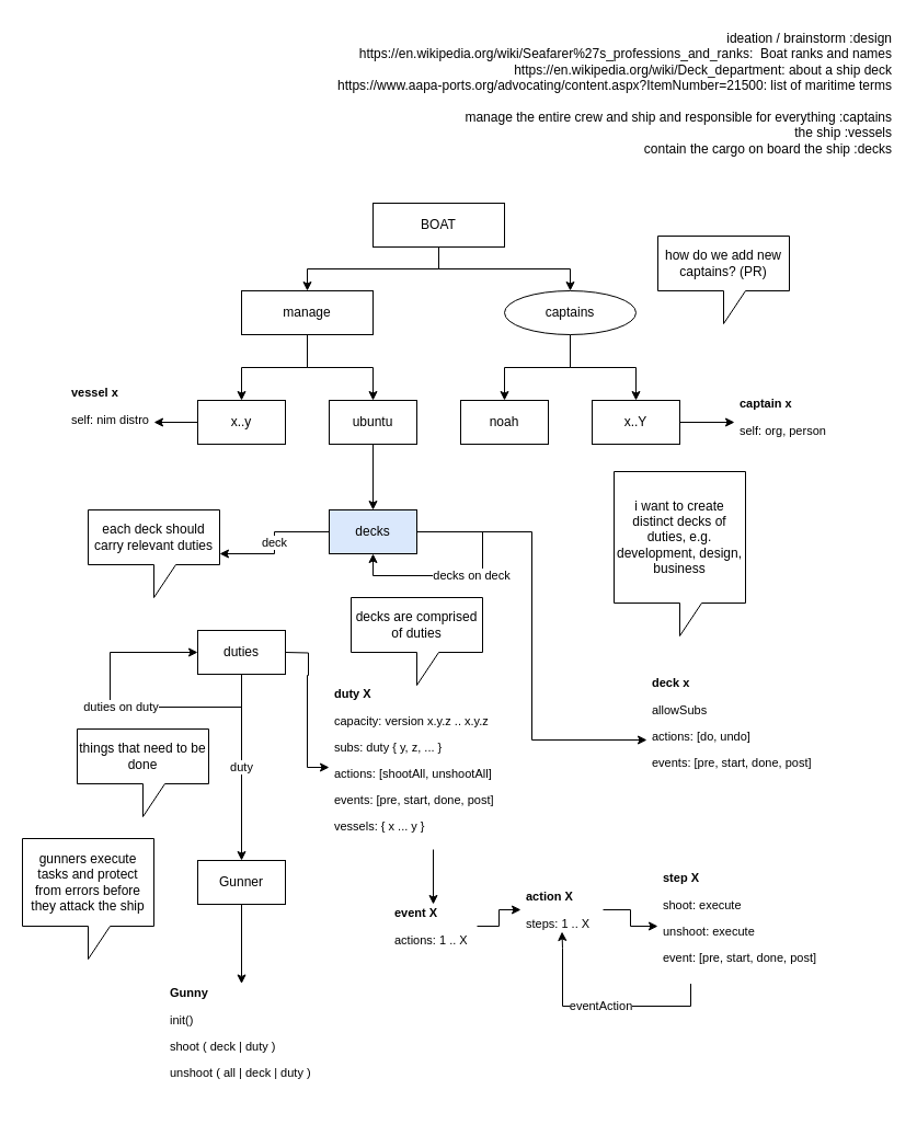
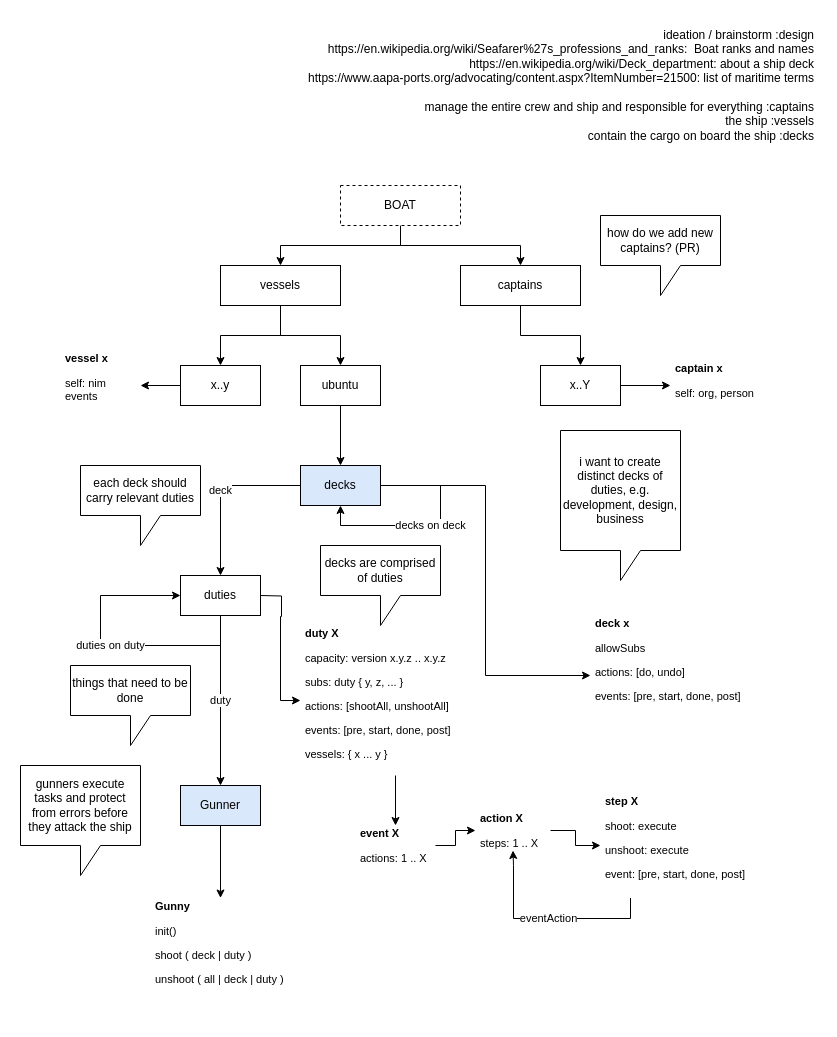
  <mxCell id="0" />
  <mxCell id="1" parent="0" />
  <mxCell id="2" value="&amp;nbsp;ideation / brainstorm :design&lt;br&gt;https://en.wikipedia.org/wiki/Seafarer%27s_professions_and_ranks:&amp;nbsp; Boat ranks and names&lt;br&gt;https://en.wikipedia.org/wiki/Deck_department: about a ship deck&lt;br&gt;https://www.aapa-ports.org/advocating/content.aspx?ItemNumber=21500: list of maritime terms&lt;br&gt;&lt;br&gt;&amp;nbsp; manage the entire crew and ship and responsible for everything :captains&lt;br&gt;&amp;nbsp;the ship :vessels&lt;br&gt;&amp;nbsp;contain the cargo on board the ship :decks" style="text;html=1;align=right;verticalAlign=middle;resizable=0;points=[];autosize=1;strokeColor=none;fillColor=none;" parent="1" vertex="1"><mxGeometry x="285" y="20" width="530" height="130" as="geometry" /></mxCell>
  <mxCell id="3" value="" style="edgeStyle=orthogonalEdgeStyle;rounded=0;orthogonalLoop=1;jettySize=auto;html=1;" parent="1" source="5" target="8" edge="1"><mxGeometry relative="1" as="geometry" /></mxCell>
  <mxCell id="4" style="edgeStyle=orthogonalEdgeStyle;rounded=0;orthogonalLoop=1;jettySize=auto;html=1;" parent="1" source="5" target="11" edge="1"><mxGeometry relative="1" as="geometry" /></mxCell>
- <mxCell id="5" value="BOAT" style="whiteSpace=wrap;html=1;" parent="1" vertex="1"><mxGeometry x="340" y="185" width="120" height="40" as="geometry" /></mxCell>
+ <mxCell id="5" value="BOAT" style="whiteSpace=wrap;html=1;dashed=1;" parent="1" vertex="1"><mxGeometry x="340" y="185" width="120" height="40" as="geometry" /></mxCell>
  <mxCell id="6" value="" style="edgeStyle=orthogonalEdgeStyle;rounded=0;orthogonalLoop=1;jettySize=auto;html=1;entryX=0.5;entryY=0;entryDx=0;entryDy=0;" parent="1" source="8" target="13" edge="1"><mxGeometry relative="1" as="geometry"><Array as="points"><mxPoint x="280" y="335" /><mxPoint x="220" y="335" /></Array></mxGeometry></mxCell>
  <mxCell id="7" value="" style="edgeStyle=orthogonalEdgeStyle;rounded=0;orthogonalLoop=1;jettySize=auto;html=1;" parent="1" source="8" target="15" edge="1"><mxGeometry relative="1" as="geometry" /></mxCell>
- <mxCell id="8" value="manage" style="whiteSpace=wrap;html=1;" parent="1" vertex="1"><mxGeometry x="220" y="265" width="120" height="40" as="geometry" /></mxCell>
- <mxCell id="9" value="" style="edgeStyle=orthogonalEdgeStyle;rounded=0;orthogonalLoop=1;jettySize=auto;html=1;" parent="1" source="11" target="16" edge="1"><mxGeometry relative="1" as="geometry" /></mxCell>
+ <mxCell id="8" value="vessels" style="whiteSpace=wrap;html=1;" parent="1" vertex="1"><mxGeometry x="220" y="265" width="120" height="40" as="geometry" /></mxCell>
  <mxCell id="10" style="edgeStyle=orthogonalEdgeStyle;rounded=0;orthogonalLoop=1;jettySize=auto;html=1;" parent="1" source="11" target="18" edge="1"><mxGeometry relative="1" as="geometry" /></mxCell>
- <mxCell id="11" value="captains" style="ellipse;whiteSpace=wrap;html=1;" parent="1" vertex="1"><mxGeometry x="460" y="265" width="120" height="40" as="geometry" /></mxCell>
+ <mxCell id="11" value="captains" style="whiteSpace=wrap;html=1;" parent="1" vertex="1"><mxGeometry x="460" y="265" width="120" height="40" as="geometry" /></mxCell>
  <mxCell id="12" style="edgeStyle=orthogonalEdgeStyle;rounded=0;orthogonalLoop=1;jettySize=auto;html=1;entryX=1;entryY=0.5;entryDx=0;entryDy=0;fontSize=11;" edge="1" parent="1" source="13" target="45"><mxGeometry relative="1" as="geometry" /></mxCell>
  <mxCell id="13" value="x..y" style="whiteSpace=wrap;html=1;" parent="1" vertex="1"><mxGeometry x="180" y="365" width="80" height="40" as="geometry" /></mxCell>
  <mxCell id="14" value="" style="edgeStyle=orthogonalEdgeStyle;rounded=0;orthogonalLoop=1;jettySize=auto;html=1;" parent="1" source="15" target="23" edge="1"><mxGeometry relative="1" as="geometry" /></mxCell>
  <mxCell id="15" value="ubuntu" style="whiteSpace=wrap;html=1;" parent="1" vertex="1"><mxGeometry x="300" y="365" width="80" height="40" as="geometry" /></mxCell>
- <mxCell id="16" value="noah" style="whiteSpace=wrap;html=1;" parent="1" vertex="1"><mxGeometry x="420" y="365" width="80" height="40" as="geometry" /></mxCell>
  <mxCell id="17" style="edgeStyle=orthogonalEdgeStyle;rounded=0;orthogonalLoop=1;jettySize=auto;html=1;fontSize=11;" edge="1" parent="1" source="18" target="46"><mxGeometry relative="1" as="geometry" /></mxCell>
  <mxCell id="18" value="x..Y" style="whiteSpace=wrap;html=1;" parent="1" vertex="1"><mxGeometry x="540" y="365" width="80" height="40" as="geometry" /></mxCell>
  <mxCell id="19" value="each deck should carry relevant duties" style="shape=callout;whiteSpace=wrap;html=1;perimeter=calloutPerimeter;" parent="1" vertex="1"><mxGeometry x="80" y="465" width="120" height="80" as="geometry" /></mxCell>
- <mxCell id="20" value="deck" style="edgeStyle=orthogonalEdgeStyle;rounded=0;orthogonalLoop=1;jettySize=auto;html=1;" parent="1" source="23" target="19" edge="1"><mxGeometry relative="1" as="geometry" /></mxCell>
+ <mxCell id="20" value="deck" style="edgeStyle=orthogonalEdgeStyle;rounded=0;orthogonalLoop=1;jettySize=auto;html=1;" parent="1" source="23" target="26" edge="1"><mxGeometry relative="1" as="geometry" /></mxCell>
  <mxCell id="21" value="decks on deck" style="edgeStyle=orthogonalEdgeStyle;rounded=0;orthogonalLoop=1;jettySize=auto;html=1;fontSize=11;entryX=0.5;entryY=1;entryDx=0;entryDy=0;" edge="1" parent="1" source="23" target="23"><mxGeometry relative="1" as="geometry"><mxPoint x="490" y="495" as="targetPoint" /><Array as="points"><mxPoint x="440" y="485" /><mxPoint x="440" y="525" /><mxPoint x="340" y="525" /></Array></mxGeometry></mxCell>
  <mxCell id="22" style="edgeStyle=orthogonalEdgeStyle;rounded=0;orthogonalLoop=1;jettySize=auto;html=1;entryX=0;entryY=0.5;entryDx=0;entryDy=0;fontSize=11;" edge="1" parent="1" source="23" target="37"><mxGeometry relative="1" as="geometry"><Array as="points"><mxPoint x="485" y="485" /><mxPoint x="485" y="675" /></Array></mxGeometry></mxCell>
  <mxCell id="23" value="decks" style="whiteSpace=wrap;html=1;fillColor=#dae8fc;" parent="1" vertex="1"><mxGeometry x="300" y="465" width="80" height="40" as="geometry" /></mxCell>
  <mxCell id="24" value="duty" style="edgeStyle=orthogonalEdgeStyle;rounded=0;orthogonalLoop=1;jettySize=auto;html=1;entryX=0.5;entryY=0;entryDx=0;entryDy=0;" parent="1" source="26" target="32" edge="1"><mxGeometry relative="1" as="geometry"><mxPoint x="220" y="665" as="targetPoint" /></mxGeometry></mxCell>
  <mxCell id="25" value="duties on duty" style="edgeStyle=orthogonalEdgeStyle;rounded=0;orthogonalLoop=1;jettySize=auto;html=1;fontSize=11;entryX=0;entryY=0.5;entryDx=0;entryDy=0;" edge="1" parent="1" source="26" target="26"><mxGeometry relative="1" as="geometry"><mxPoint x="50" y="585" as="targetPoint" /><Array as="points"><mxPoint x="220" y="645" /><mxPoint x="100" y="645" /><mxPoint x="100" y="595" /></Array></mxGeometry></mxCell>
  <mxCell id="26" value="duties" style="whiteSpace=wrap;html=1;" parent="1" vertex="1"><mxGeometry x="180" y="575" width="80" height="40" as="geometry" /></mxCell>
  <mxCell id="27" value="things that need to be done" style="shape=callout;whiteSpace=wrap;html=1;perimeter=calloutPerimeter;" parent="1" vertex="1"><mxGeometry x="70" y="665" width="120" height="80" as="geometry" /></mxCell>
  <mxCell id="28" style="edgeStyle=orthogonalEdgeStyle;rounded=0;orthogonalLoop=1;jettySize=auto;html=1;entryX=0;entryY=0.5;entryDx=0;entryDy=0;" edge="1" parent="1" target="35"><mxGeometry relative="1" as="geometry"><mxPoint x="260" y="595" as="sourcePoint" /></mxGeometry></mxCell>
  <mxCell id="29" value="decks are comprised of duties" style="shape=callout;whiteSpace=wrap;html=1;perimeter=calloutPerimeter;" parent="1" vertex="1"><mxGeometry x="320" y="545" width="120" height="80" as="geometry" /></mxCell>
  <mxCell id="30" value="i want to create distinct decks of duties, e.g. development, design, business" style="shape=callout;whiteSpace=wrap;html=1;perimeter=calloutPerimeter;" parent="1" vertex="1"><mxGeometry x="560" y="430" width="120" height="150" as="geometry" /></mxCell>
  <mxCell id="31" style="edgeStyle=orthogonalEdgeStyle;rounded=0;orthogonalLoop=1;jettySize=auto;html=1;fontSize=11;" edge="1" parent="1" source="32" target="44"><mxGeometry relative="1" as="geometry" /></mxCell>
- <mxCell id="32" value="Gunner" style="whiteSpace=wrap;html=1;" parent="1" vertex="1"><mxGeometry x="180" y="785" width="80" height="40" as="geometry" /></mxCell>
+ <mxCell id="32" value="Gunner" style="whiteSpace=wrap;html=1;fillColor=#dae8fc;" parent="1" vertex="1"><mxGeometry x="180" y="785" width="80" height="40" as="geometry" /></mxCell>
  <mxCell id="33" value="gunners execute tasks and protect from errors before they attack the ship" style="shape=callout;whiteSpace=wrap;html=1;perimeter=calloutPerimeter;" parent="1" vertex="1"><mxGeometry x="20" y="765" width="120" height="110" as="geometry" /></mxCell>
  <mxCell id="34" value="" style="edgeStyle=orthogonalEdgeStyle;rounded=0;orthogonalLoop=1;jettySize=auto;html=1;fontSize=11;" edge="1" parent="1" source="35" target="43"><mxGeometry relative="1" as="geometry" /></mxCell>
  <mxCell id="35" value="&lt;h1 style=&quot;font-size: 11px;&quot;&gt;duty X&lt;/h1&gt;&lt;p style=&quot;font-size: 11px;&quot;&gt;capacity: version x.y.z .. x.y.z&lt;/p&gt;&lt;p style=&quot;font-size: 11px;&quot;&gt;subs: duty { y, z, ... }&lt;/p&gt;&lt;p style=&quot;font-size: 11px;&quot;&gt;actions: [shootAll, unshootAll]&lt;/p&gt;&lt;p style=&quot;font-size: 11px;&quot;&gt;events: [pre, start, done, post]&lt;/p&gt;&lt;p style=&quot;font-size: 11px;&quot;&gt;vessels: { x ... y }&lt;/p&gt;" style="text;html=1;strokeColor=none;fillColor=none;spacing=5;spacingTop=-15;whiteSpace=wrap;overflow=hidden;rounded=0;comic=0;fontSize=11;" vertex="1" parent="1"><mxGeometry x="300" y="625" width="190" height="150" as="geometry" /></mxCell>
  <mxCell id="36" value="how do we add new captains? (PR)" style="shape=callout;whiteSpace=wrap;html=1;perimeter=calloutPerimeter;" vertex="1" parent="1"><mxGeometry x="600" y="215" width="120" height="80" as="geometry" /></mxCell>
  <mxCell id="37" value="&lt;h1 style=&quot;font-size: 11px;&quot;&gt;deck x&lt;/h1&gt;&lt;p style=&quot;font-size: 11px;&quot;&gt;&lt;span style=&quot;background-color: initial;&quot;&gt;allowSubs&lt;/span&gt;&lt;br&gt;&lt;/p&gt;&lt;p style=&quot;font-size: 11px;&quot;&gt;actions: [do, undo]&lt;/p&gt;&lt;p style=&quot;font-size: 11px;&quot;&gt;events: [pre, start, done, post]&lt;/p&gt;" style="text;html=1;strokeColor=none;fillColor=none;spacing=5;spacingTop=-15;whiteSpace=wrap;overflow=hidden;rounded=0;comic=0;fontSize=11;" vertex="1" parent="1"><mxGeometry x="590" y="615" width="190" height="120" as="geometry" /></mxCell>
  <mxCell id="38" value="" style="edgeStyle=orthogonalEdgeStyle;rounded=0;orthogonalLoop=1;jettySize=auto;html=1;fontSize=11;" edge="1" parent="1" source="39" target="41"><mxGeometry relative="1" as="geometry" /></mxCell>
  <mxCell id="39" value="&lt;h1 style=&quot;font-size: 11px;&quot;&gt;action X&lt;/h1&gt;&lt;p style=&quot;font-size: 11px;&quot;&gt;steps: 1 .. X&lt;/p&gt;&lt;p style=&quot;font-size: 11px;&quot;&gt;&lt;br&gt;&lt;/p&gt;" style="text;html=1;strokeColor=none;fillColor=none;spacing=5;spacingTop=-15;whiteSpace=wrap;overflow=hidden;rounded=0;comic=0;fontSize=11;" vertex="1" parent="1"><mxGeometry x="475" y="810" width="75" height="40" as="geometry" /></mxCell>
  <mxCell id="40" value="eventAction" style="edgeStyle=orthogonalEdgeStyle;rounded=0;orthogonalLoop=1;jettySize=auto;html=1;entryX=0.5;entryY=1;entryDx=0;entryDy=0;fontSize=11;" edge="1" parent="1" source="41" target="39"><mxGeometry relative="1" as="geometry"><Array as="points"><mxPoint x="630" y="918" /><mxPoint x="513" y="918" /><mxPoint x="513" y="865" /></Array></mxGeometry></mxCell>
  <mxCell id="41" value="&lt;h1 style=&quot;font-size: 11px;&quot;&gt;step X&lt;/h1&gt;&lt;p style=&quot;font-size: 11px;&quot;&gt;shoot: execute&lt;/p&gt;&lt;p style=&quot;font-size: 11px;&quot;&gt;unshoot: execute&lt;/p&gt;&lt;p style=&quot;font-size: 11px;&quot;&gt;event: [pre, start, done, post]&lt;/p&gt;" style="text;html=1;strokeColor=none;fillColor=none;spacing=5;spacingTop=-15;whiteSpace=wrap;overflow=hidden;rounded=0;comic=0;fontSize=11;" vertex="1" parent="1"><mxGeometry x="600" y="792.5" width="160" height="105" as="geometry" /></mxCell>
  <mxCell id="42" style="edgeStyle=orthogonalEdgeStyle;rounded=0;orthogonalLoop=1;jettySize=auto;html=1;fontSize=11;" edge="1" parent="1" source="43" target="39"><mxGeometry relative="1" as="geometry" /></mxCell>
  <mxCell id="43" value="&lt;h1 style=&quot;font-size: 11px;&quot;&gt;event X&lt;/h1&gt;&lt;p style=&quot;font-size: 11px;&quot;&gt;actions: 1 .. X&lt;/p&gt;&lt;p style=&quot;font-size: 11px;&quot;&gt;&lt;br&gt;&lt;/p&gt;" style="text;html=1;strokeColor=none;fillColor=none;spacing=5;spacingTop=-15;whiteSpace=wrap;overflow=hidden;rounded=0;comic=0;fontSize=11;" vertex="1" parent="1"><mxGeometry x="355" y="825" width="80" height="40" as="geometry" /></mxCell>
  <mxCell id="44" value="&lt;h1 style=&quot;font-size: 11px;&quot;&gt;Gunny&amp;nbsp;&lt;/h1&gt;&lt;p style=&quot;font-size: 11px;&quot;&gt;init()&lt;/p&gt;&lt;p style=&quot;font-size: 11px;&quot;&gt;shoot ( deck | duty )&lt;/p&gt;&lt;p style=&quot;font-size: 11px;&quot;&gt;&lt;span style=&quot;background-color: initial;&quot;&gt;unshoot ( all | deck | duty )&lt;/span&gt;&lt;br&gt;&lt;/p&gt;" style="text;html=1;strokeColor=none;fillColor=none;spacing=5;spacingTop=-15;whiteSpace=wrap;overflow=hidden;rounded=0;comic=0;fontSize=11;" vertex="1" parent="1"><mxGeometry x="150" y="897.5" width="140" height="117.5" as="geometry" /></mxCell>
- <mxCell id="45" value="&lt;h1 style=&quot;font-size: 11px;&quot;&gt;vessel x&lt;/h1&gt;&lt;p style=&quot;font-size: 11px;&quot;&gt;self: nim distro&lt;/p&gt;&lt;p style=&quot;font-size: 11px;&quot;&gt;&lt;br&gt;&lt;/p&gt;" style="text;html=1;strokeColor=none;fillColor=none;spacing=5;spacingTop=-15;whiteSpace=wrap;overflow=hidden;rounded=0;comic=0;fontSize=11;" vertex="1" parent="1"><mxGeometry x="60" y="350" width="80" height="70" as="geometry" /></mxCell>
+ <mxCell id="45" value="&lt;h1 style=&quot;font-size: 11px;&quot;&gt;vessel x&lt;/h1&gt;&lt;p style=&quot;font-size: 11px;&quot;&gt;self: nim events&lt;/p&gt;&lt;p style=&quot;font-size: 11px;&quot;&gt;&lt;br&gt;&lt;/p&gt;" style="text;html=1;strokeColor=none;fillColor=none;spacing=5;spacingTop=-15;whiteSpace=wrap;overflow=hidden;rounded=0;comic=0;fontSize=11;" vertex="1" parent="1"><mxGeometry x="60" y="350" width="80" height="70" as="geometry" /></mxCell>
  <mxCell id="46" value="&lt;h1 style=&quot;font-size: 11px;&quot;&gt;captain x&lt;/h1&gt;&lt;p style=&quot;font-size: 11px;&quot;&gt;self: org, person&lt;/p&gt;" style="text;html=1;strokeColor=none;fillColor=none;spacing=5;spacingTop=-15;whiteSpace=wrap;overflow=hidden;rounded=0;comic=0;fontSize=11;" vertex="1" parent="1"><mxGeometry x="670" y="360" width="110" height="50" as="geometry" /></mxCell>
